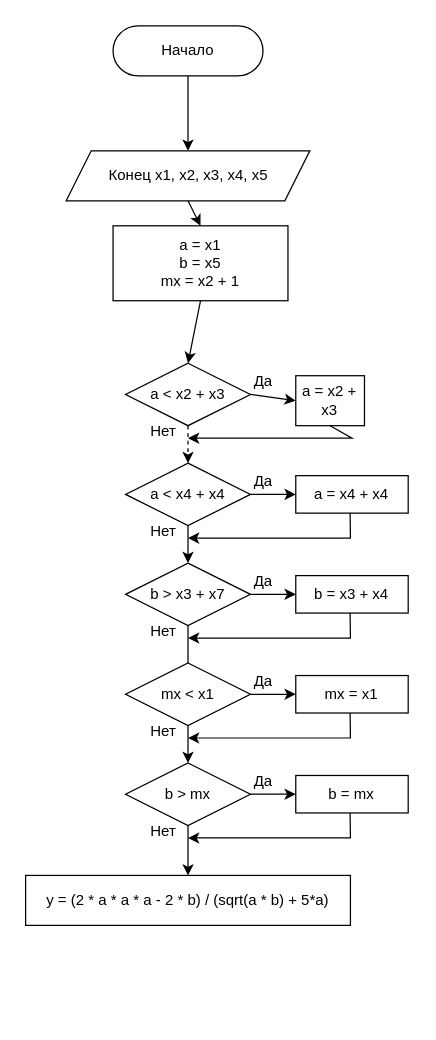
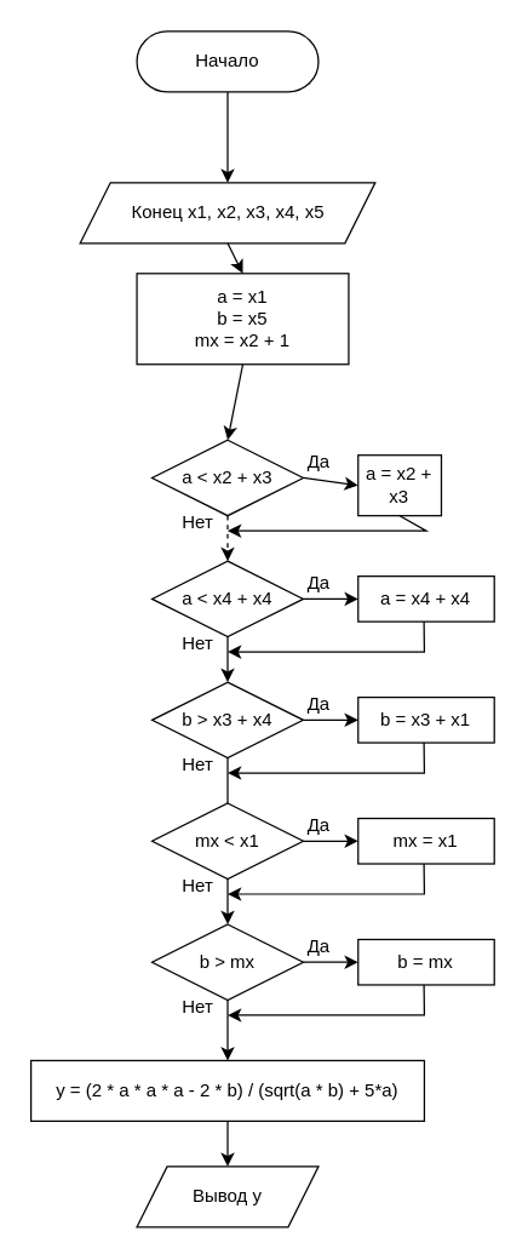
  <mxCell id="0" />
  <mxCell id="1" parent="0" />
  <mxCell id="2" value="Начало" style="rounded=1;whiteSpace=wrap;html=1;arcSize=50;" vertex="1" parent="1"><mxGeometry x="90" y="20" width="120" height="40" as="geometry" /></mxCell>
  <mxCell id="3" value="" style="endArrow=classic;html=1;rounded=0;" edge="1" parent="1"><mxGeometry width="50" height="50" relative="1" as="geometry"><mxPoint x="150" y="60" as="sourcePoint" /><mxPoint x="150" y="120" as="targetPoint" /></mxGeometry></mxCell>
  <mxCell id="4" value="Конец x1, x2, x3, x4, x5" style="shape=parallelogram;perimeter=parallelogramPerimeter;whiteSpace=wrap;html=1;fixedSize=1;" vertex="1" parent="1"><mxGeometry x="52.5" y="120" width="195" height="40" as="geometry" /></mxCell>
  <mxCell id="5" value="" style="endArrow=classic;html=1;rounded=0;exitX=1;exitY=0.5;exitDx=0;exitDy=0;entryX=0;entryY=0.5;entryDx=0;entryDy=0;" edge="1" source="10" target="11" parent="1"><mxGeometry width="50" height="50" relative="1" as="geometry"><mxPoint x="209.996" y="375.661" as="sourcePoint" /><mxPoint x="176.25" y="315" as="targetPoint" /></mxGeometry></mxCell>
  <mxCell id="6" value="" style="endArrow=classic;html=1;rounded=0;exitX=0.5;exitY=1;exitDx=0;exitDy=0;" edge="1" source="23" target="25" parent="1"><mxGeometry width="50" height="50" relative="1" as="geometry"><mxPoint x="275.63" y="685" as="sourcePoint" /><mxPoint x="516.88" y="630" as="targetPoint" /></mxGeometry></mxCell>
+ <mxCell id="7" value="Вывод y" style="shape=parallelogram;perimeter=parallelogramPerimeter;whiteSpace=wrap;html=1;fixedSize=1;" vertex="1" parent="1"><mxGeometry x="90" y="770" width="120" height="40" as="geometry" /></mxCell>
  <mxCell id="8" value="a = x1&lt;div&gt;b = x5&lt;/div&gt;&lt;div&gt;mx = x2 + 1&lt;/div&gt;" style="rounded=0;whiteSpace=wrap;html=1;" vertex="1" parent="1"><mxGeometry x="90" y="180" width="140" height="60" as="geometry" /></mxCell>
  <mxCell id="9" value="" style="endArrow=classic;html=1;rounded=0;exitX=0.5;exitY=1;exitDx=0;exitDy=0;entryX=0.5;entryY=0;entryDx=0;entryDy=0;" edge="1" source="4" target="8" parent="1"><mxGeometry width="50" height="50" relative="1" as="geometry"><mxPoint x="116.25" y="270" as="sourcePoint" /><mxPoint x="166.25" y="220" as="targetPoint" /></mxGeometry></mxCell>
  <mxCell id="10" value="a &amp;lt; x2 + x3" style="rhombus;whiteSpace=wrap;html=1;" vertex="1" parent="1"><mxGeometry x="100" y="290" width="100" height="50" as="geometry" /></mxCell>
  <mxCell id="11" value="a = x2 + x3" style="rounded=0;whiteSpace=wrap;html=1;" vertex="1" parent="1"><mxGeometry x="236.25" y="300" width="55" height="40" as="geometry" /></mxCell>
  <mxCell id="12" value="" style="endArrow=classic;html=1;rounded=0;exitX=0.5;exitY=1;exitDx=0;exitDy=0;entryX=0.5;entryY=0;entryDx=0;entryDy=0;" edge="1" source="8" target="10" parent="1"><mxGeometry width="50" height="50" relative="1" as="geometry"><mxPoint x="-43.75" y="330" as="sourcePoint" /><mxPoint x="6.25" y="280" as="targetPoint" /></mxGeometry></mxCell>
  <mxCell id="13" value="" style="endArrow=classic;html=1;rounded=0;exitX=1;exitY=0.5;exitDx=0;exitDy=0;entryX=0;entryY=0.5;entryDx=0;entryDy=0;" edge="1" source="14" target="15" parent="1"><mxGeometry width="50" height="50" relative="1" as="geometry"><mxPoint x="209.996" y="455.661" as="sourcePoint" /><mxPoint x="176.25" y="395" as="targetPoint" /></mxGeometry></mxCell>
  <mxCell id="14" value="a &amp;lt; x4 + x4" style="rhombus;whiteSpace=wrap;html=1;" vertex="1" parent="1"><mxGeometry x="100" y="370" width="100" height="50" as="geometry" /></mxCell>
  <mxCell id="15" value="a = x4 + x4" style="rounded=0;whiteSpace=wrap;html=1;" vertex="1" parent="1"><mxGeometry x="236.25" y="380" width="90" height="30" as="geometry" /></mxCell>
  <mxCell id="16" value="" style="endArrow=classic;html=1;rounded=0;exitX=1;exitY=0.5;exitDx=0;exitDy=0;entryX=0;entryY=0.5;entryDx=0;entryDy=0;" edge="1" source="17" target="18" parent="1"><mxGeometry width="50" height="50" relative="1" as="geometry"><mxPoint x="209.996" y="535.661" as="sourcePoint" /><mxPoint x="176.25" y="475" as="targetPoint" /></mxGeometry></mxCell>
- <mxCell id="17" value="b &amp;gt; x3 + x7" style="rhombus;whiteSpace=wrap;html=1;" vertex="1" parent="1"><mxGeometry x="100" y="450" width="100" height="50" as="geometry" /></mxCell>
- <mxCell id="18" value="b = x3 + x4" style="rounded=0;whiteSpace=wrap;html=1;" vertex="1" parent="1"><mxGeometry x="236.25" y="460" width="90" height="30" as="geometry" /></mxCell>
+ <mxCell id="17" value="b &amp;gt; x3 + x4" style="rhombus;whiteSpace=wrap;html=1;" vertex="1" parent="1"><mxGeometry x="100" y="450" width="100" height="50" as="geometry" /></mxCell>
+ <mxCell id="18" value="b = x3 + x1" style="rounded=0;whiteSpace=wrap;html=1;" vertex="1" parent="1"><mxGeometry x="236.25" y="460" width="90" height="30" as="geometry" /></mxCell>
  <mxCell id="19" value="" style="endArrow=classic;html=1;rounded=0;exitX=1;exitY=0.5;exitDx=0;exitDy=0;entryX=0;entryY=0.5;entryDx=0;entryDy=0;" edge="1" source="20" target="21" parent="1"><mxGeometry width="50" height="50" relative="1" as="geometry"><mxPoint x="209.996" y="615.661" as="sourcePoint" /><mxPoint x="176.25" y="555" as="targetPoint" /></mxGeometry></mxCell>
  <mxCell id="20" value="mx &amp;lt; x1" style="rhombus;whiteSpace=wrap;html=1;" vertex="1" parent="1"><mxGeometry x="100" y="530" width="100" height="50" as="geometry" /></mxCell>
  <mxCell id="21" value="mx = x1" style="rounded=0;whiteSpace=wrap;html=1;" vertex="1" parent="1"><mxGeometry x="236.25" y="540" width="90" height="30" as="geometry" /></mxCell>
  <mxCell id="22" value="" style="endArrow=classic;html=1;rounded=0;exitX=1;exitY=0.5;exitDx=0;exitDy=0;entryX=0;entryY=0.5;entryDx=0;entryDy=0;" edge="1" source="23" target="24" parent="1"><mxGeometry width="50" height="50" relative="1" as="geometry"><mxPoint x="209.996" y="695.661" as="sourcePoint" /><mxPoint x="176.25" y="635" as="targetPoint" /></mxGeometry></mxCell>
  <mxCell id="23" value="b &amp;gt; mx" style="rhombus;whiteSpace=wrap;html=1;" vertex="1" parent="1"><mxGeometry x="100" y="610" width="100" height="50" as="geometry" /></mxCell>
  <mxCell id="24" value="b = mx" style="rounded=0;whiteSpace=wrap;html=1;" vertex="1" parent="1"><mxGeometry x="236.25" y="620" width="90" height="30" as="geometry" /></mxCell>
  <mxCell id="25" value="y = (2 * a * a * a - 2 * b) / (sqrt(a * b) + 5*a)" style="rounded=0;whiteSpace=wrap;html=1;" vertex="1" parent="1"><mxGeometry x="20" y="700" width="260" height="40" as="geometry" /></mxCell>
+ <mxCell id="26" value="" style="endArrow=classic;html=1;rounded=0;exitX=0.5;exitY=1;exitDx=0;exitDy=0;entryX=0.5;entryY=0;entryDx=0;entryDy=0;" edge="1" source="25" target="7" parent="1"><mxGeometry width="50" height="50" relative="1" as="geometry"><mxPoint x="-193.75" y="820" as="sourcePoint" /><mxPoint x="-143.75" y="770" as="targetPoint" /></mxGeometry></mxCell>
  <mxCell id="27" value="" style="endArrow=classic;html=1;rounded=0;exitX=0.5;exitY=1;exitDx=0;exitDy=0;dashed=1;" edge="1" source="10" target="14" parent="1"><mxGeometry width="50" height="50" relative="1" as="geometry"><mxPoint x="-233.75" y="520" as="sourcePoint" /><mxPoint x="-183.75" y="470" as="targetPoint" /></mxGeometry></mxCell>
  <mxCell id="28" value="" style="endArrow=classic;html=1;rounded=0;exitX=0.5;exitY=1;exitDx=0;exitDy=0;entryX=0.5;entryY=0;entryDx=0;entryDy=0;" edge="1" source="14" target="17" parent="1"><mxGeometry width="50" height="50" relative="1" as="geometry"><mxPoint x="-33.75" y="470" as="sourcePoint" /><mxPoint x="16.25" y="420" as="targetPoint" /></mxGeometry></mxCell>
  <mxCell id="29" value="" style="endArrow=none;html=1;rounded=0;exitX=0.5;exitY=1;exitDx=0;exitDy=0;entryX=0.5;entryY=0;entryDx=0;entryDy=0;" edge="1" source="17" target="20" parent="1"><mxGeometry width="50" height="50" relative="1" as="geometry"><mxPoint x="-123.75" y="650" as="sourcePoint" /><mxPoint x="-73.75" y="600" as="targetPoint" /></mxGeometry></mxCell>
  <mxCell id="30" value="" style="endArrow=classic;html=1;rounded=0;exitX=0.5;exitY=1;exitDx=0;exitDy=0;entryX=0.5;entryY=0;entryDx=0;entryDy=0;" edge="1" source="20" target="23" parent="1"><mxGeometry width="50" height="50" relative="1" as="geometry"><mxPoint x="-3.75" y="620" as="sourcePoint" /><mxPoint x="46.25" y="570" as="targetPoint" /></mxGeometry></mxCell>
  <mxCell id="31" value="" style="endArrow=classic;html=1;rounded=0;exitX=0.5;exitY=1;exitDx=0;exitDy=0;" edge="1" source="11" parent="1"><mxGeometry width="50" height="50" relative="1" as="geometry"><mxPoint x="416.25" y="330" as="sourcePoint" /><mxPoint x="150" y="350" as="targetPoint" /><Array as="points"><mxPoint x="281.25" y="350" /></Array></mxGeometry></mxCell>
  <mxCell id="32" value="" style="endArrow=classic;html=1;rounded=0;exitX=0.5;exitY=1;exitDx=0;exitDy=0;" edge="1" parent="1"><mxGeometry width="50" height="50" relative="1" as="geometry"><mxPoint x="279.75" y="410" as="sourcePoint" /><mxPoint x="150" y="430" as="targetPoint" /><Array as="points"><mxPoint x="280" y="430" /></Array></mxGeometry></mxCell>
  <mxCell id="33" value="" style="endArrow=classic;html=1;rounded=0;exitX=0.5;exitY=1;exitDx=0;exitDy=0;" edge="1" parent="1"><mxGeometry width="50" height="50" relative="1" as="geometry"><mxPoint x="279.75" y="490" as="sourcePoint" /><mxPoint x="150" y="510" as="targetPoint" /><Array as="points"><mxPoint x="280" y="510" /></Array></mxGeometry></mxCell>
  <mxCell id="34" value="" style="endArrow=classic;html=1;rounded=0;exitX=0.5;exitY=1;exitDx=0;exitDy=0;" edge="1" parent="1"><mxGeometry width="50" height="50" relative="1" as="geometry"><mxPoint x="279.75" y="570" as="sourcePoint" /><mxPoint x="150" y="590" as="targetPoint" /><Array as="points"><mxPoint x="280" y="590" /></Array></mxGeometry></mxCell>
  <mxCell id="35" value="" style="endArrow=classic;html=1;rounded=0;exitX=0.5;exitY=1;exitDx=0;exitDy=0;" edge="1" parent="1"><mxGeometry width="50" height="50" relative="1" as="geometry"><mxPoint x="279.75" y="650" as="sourcePoint" /><mxPoint x="150" y="670" as="targetPoint" /><Array as="points"><mxPoint x="280" y="670" /></Array></mxGeometry></mxCell>
  <mxCell id="36" value="Да" style="text;html=1;align=center;verticalAlign=middle;resizable=0;points=[];autosize=1;strokeColor=none;fillColor=none;" vertex="1" parent="1"><mxGeometry x="190" y="290" width="40" height="30" as="geometry" /></mxCell>
  <mxCell id="37" value="Да" style="text;html=1;align=center;verticalAlign=middle;resizable=0;points=[];autosize=1;strokeColor=none;fillColor=none;" vertex="1" parent="1"><mxGeometry x="190" y="370" width="40" height="30" as="geometry" /></mxCell>
  <mxCell id="38" value="Да" style="text;html=1;align=center;verticalAlign=middle;resizable=0;points=[];autosize=1;strokeColor=none;fillColor=none;" vertex="1" parent="1"><mxGeometry x="190" y="450" width="40" height="30" as="geometry" /></mxCell>
  <mxCell id="39" value="Да" style="text;html=1;align=center;verticalAlign=middle;resizable=0;points=[];autosize=1;strokeColor=none;fillColor=none;" vertex="1" parent="1"><mxGeometry x="190" y="530" width="40" height="30" as="geometry" /></mxCell>
  <mxCell id="40" value="Да" style="text;html=1;align=center;verticalAlign=middle;resizable=0;points=[];autosize=1;strokeColor=none;fillColor=none;" vertex="1" parent="1"><mxGeometry x="190" y="610" width="40" height="30" as="geometry" /></mxCell>
  <mxCell id="41" value="Нет" style="text;html=1;align=center;verticalAlign=middle;resizable=0;points=[];autosize=1;strokeColor=none;fillColor=none;" vertex="1" parent="1"><mxGeometry x="110" y="330" width="40" height="30" as="geometry" /></mxCell>
  <mxCell id="42" value="Нет" style="text;html=1;align=center;verticalAlign=middle;resizable=0;points=[];autosize=1;strokeColor=none;fillColor=none;" vertex="1" parent="1"><mxGeometry x="110" y="410" width="40" height="30" as="geometry" /></mxCell>
  <mxCell id="43" value="Нет" style="text;html=1;align=center;verticalAlign=middle;resizable=0;points=[];autosize=1;strokeColor=none;fillColor=none;" vertex="1" parent="1"><mxGeometry x="110" y="490" width="40" height="30" as="geometry" /></mxCell>
  <mxCell id="44" value="Нет" style="text;html=1;align=center;verticalAlign=middle;resizable=0;points=[];autosize=1;strokeColor=none;fillColor=none;" vertex="1" parent="1"><mxGeometry x="110" y="570" width="40" height="30" as="geometry" /></mxCell>
  <mxCell id="45" value="Нет" style="text;html=1;align=center;verticalAlign=middle;resizable=0;points=[];autosize=1;strokeColor=none;fillColor=none;" vertex="1" parent="1"><mxGeometry x="110" y="650" width="40" height="30" as="geometry" /></mxCell>
